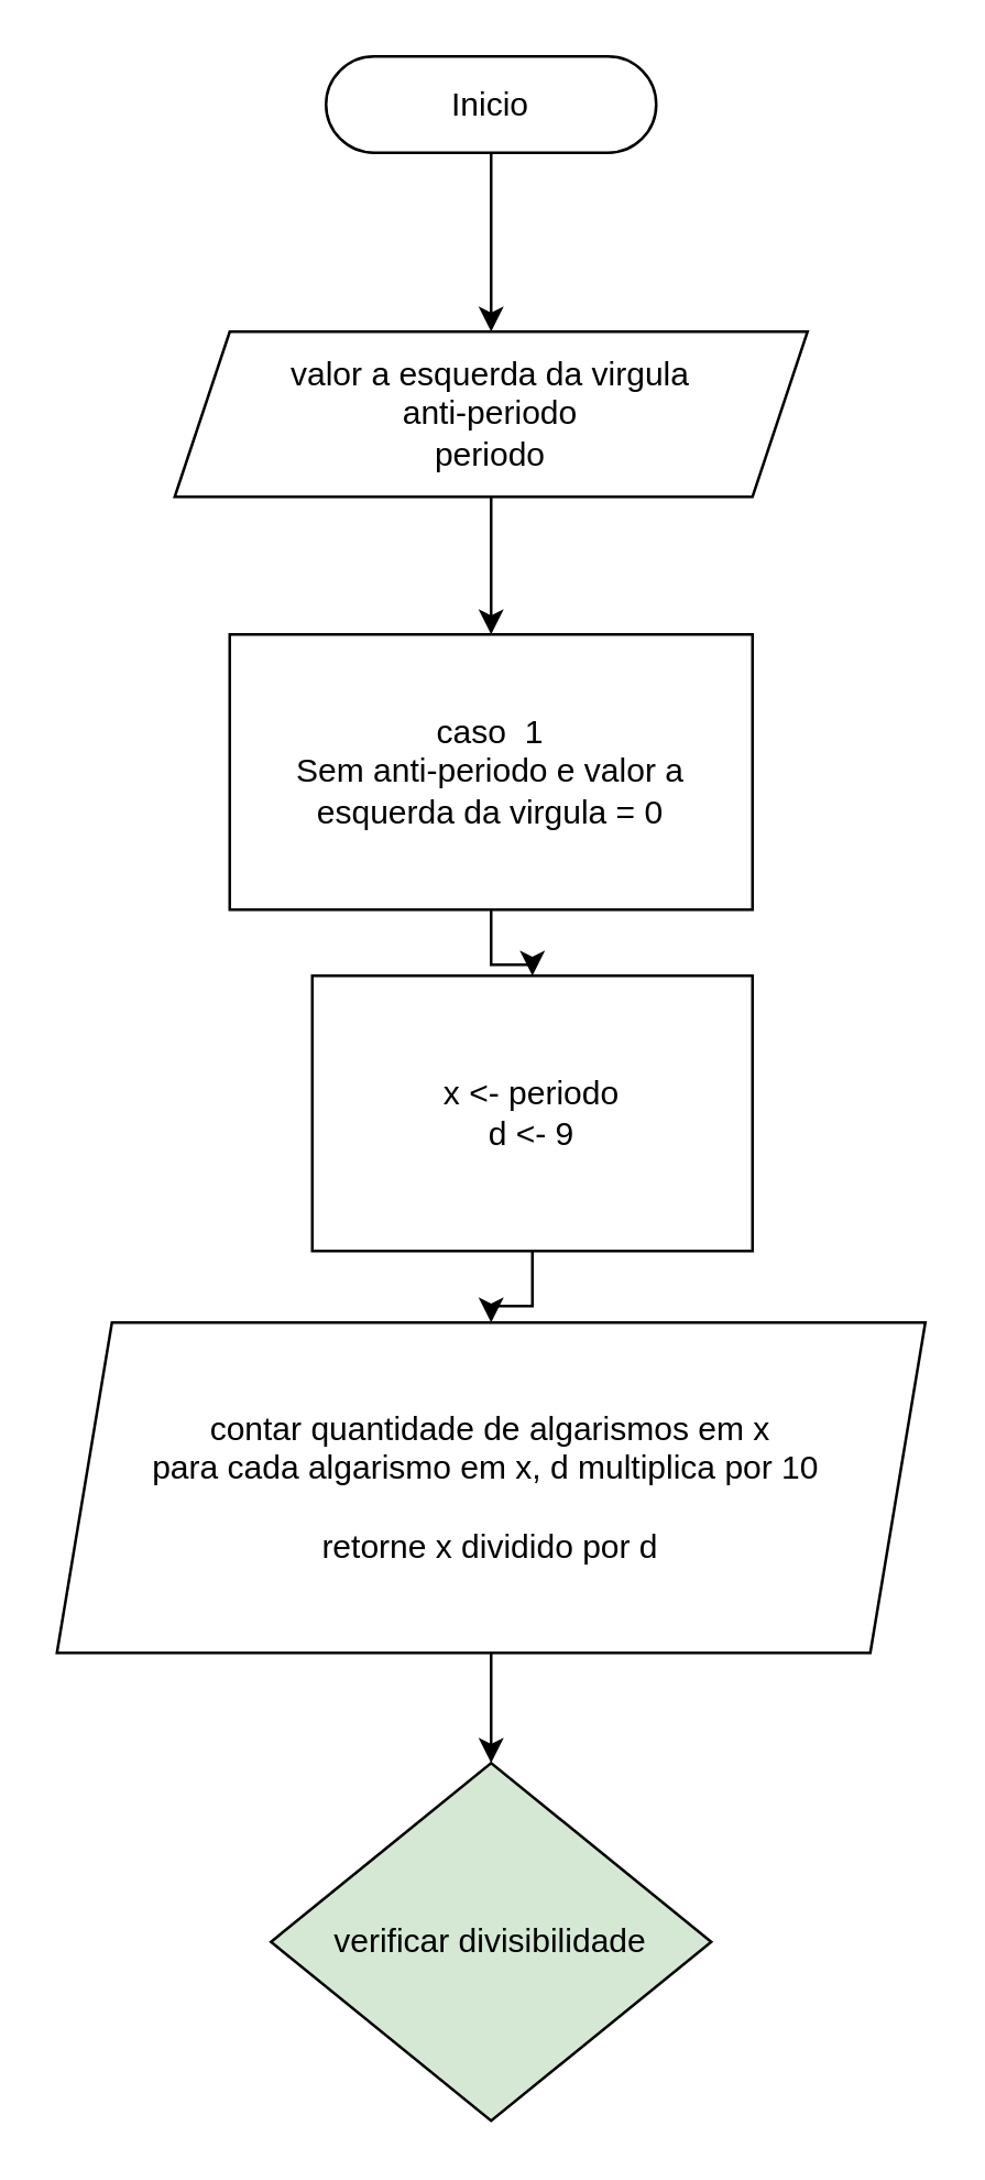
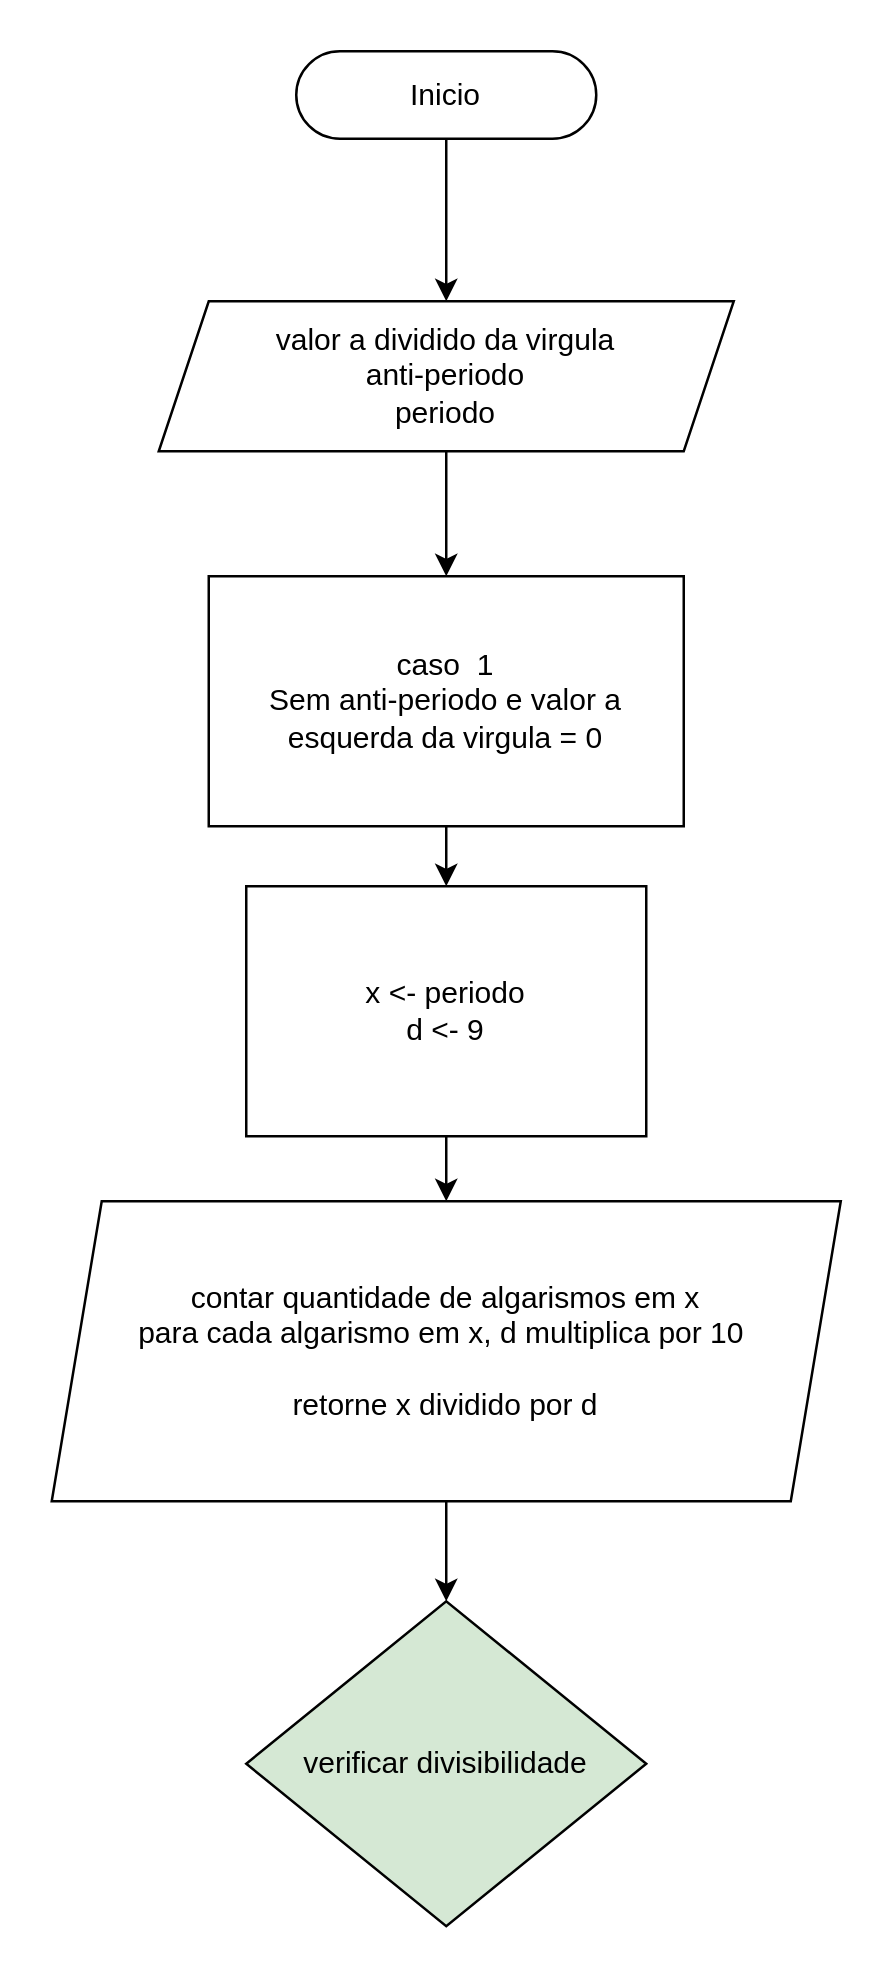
  <mxCell id="0" />
  <mxCell id="1" parent="0" />
  <mxCell id="2" value="" style="edgeStyle=orthogonalEdgeStyle;rounded=0;orthogonalLoop=1;jettySize=auto;html=1;" parent="1" source="3" target="5" edge="1"><mxGeometry relative="1" as="geometry" /></mxCell>
  <mxCell id="3" value="Inicio" style="rounded=1;whiteSpace=wrap;html=1;arcSize=50;" parent="1" vertex="1"><mxGeometry x="118" y="20" width="120" height="35" as="geometry" /></mxCell>
  <mxCell id="4" value="" style="edgeStyle=orthogonalEdgeStyle;rounded=0;orthogonalLoop=1;jettySize=auto;html=1;" edge="1" parent="1" source="5" target="7"><mxGeometry relative="1" as="geometry" /></mxCell>
- <mxCell id="5" value="valor a esquerda da virgula&lt;br&gt;anti-periodo&lt;br&gt;periodo" style="shape=parallelogram;perimeter=parallelogramPerimeter;whiteSpace=wrap;html=1;fixedSize=1;rounded=1;arcSize=0;" parent="1" vertex="1"><mxGeometry x="63" y="120" width="230" height="60" as="geometry" /></mxCell>
+ <mxCell id="5" value="valor a dividido da virgula&lt;br&gt;anti-periodo&lt;br&gt;periodo" style="shape=parallelogram;perimeter=parallelogramPerimeter;whiteSpace=wrap;html=1;fixedSize=1;rounded=1;arcSize=0;" parent="1" vertex="1"><mxGeometry x="63" y="120" width="230" height="60" as="geometry" /></mxCell>
  <mxCell id="6" value="" style="edgeStyle=orthogonalEdgeStyle;rounded=0;orthogonalLoop=1;jettySize=auto;html=1;" edge="1" parent="1" source="7" target="9"><mxGeometry relative="1" as="geometry" /></mxCell>
  <mxCell id="7" value="caso&amp;nbsp; 1&lt;br&gt;Sem anti-periodo e valor a esquerda da virgula = 0" style="whiteSpace=wrap;html=1;rounded=1;arcSize=0;" vertex="1" parent="1"><mxGeometry x="83" y="230" width="190" height="100" as="geometry" /></mxCell>
  <mxCell id="8" value="" style="edgeStyle=orthogonalEdgeStyle;rounded=0;orthogonalLoop=1;jettySize=auto;html=1;" edge="1" parent="1" source="9" target="11"><mxGeometry relative="1" as="geometry" /></mxCell>
- <mxCell id="9" value="x &amp;lt;- periodo&lt;br&gt;d &amp;lt;- 9" style="whiteSpace=wrap;html=1;rounded=1;arcSize=0;" vertex="1" parent="1"><mxGeometry x="113" y="354" width="160" height="100" as="geometry" /></mxCell>
+ <mxCell id="9" value="x &amp;lt;- periodo&lt;br&gt;d &amp;lt;- 9" style="whiteSpace=wrap;html=1;rounded=1;arcSize=0;" vertex="1" parent="1"><mxGeometry x="98" y="354" width="160" height="100" as="geometry" /></mxCell>
  <mxCell id="10" value="" style="edgeStyle=orthogonalEdgeStyle;rounded=0;orthogonalLoop=1;jettySize=auto;html=1;" edge="1" parent="1" source="11" target="12"><mxGeometry relative="1" as="geometry" /></mxCell>
  <mxCell id="11" value="contar quantidade de algarismos em x&lt;br&gt;para cada algarismo em x, d multiplica por 10&amp;nbsp;&lt;br&gt;&lt;br&gt;retorne x dividido por d" style="shape=parallelogram;perimeter=parallelogramPerimeter;whiteSpace=wrap;html=1;fixedSize=1;rounded=1;arcSize=0;" vertex="1" parent="1"><mxGeometry x="20.19" y="480" width="315.62" height="120" as="geometry" /></mxCell>
  <mxCell id="12" value="verificar divisibilidade" style="rhombus;whiteSpace=wrap;html=1;rounded=1;arcSize=0;fillColor=#d5e8d4;" vertex="1" parent="1"><mxGeometry x="98" y="640" width="160" height="130" as="geometry" /></mxCell>
